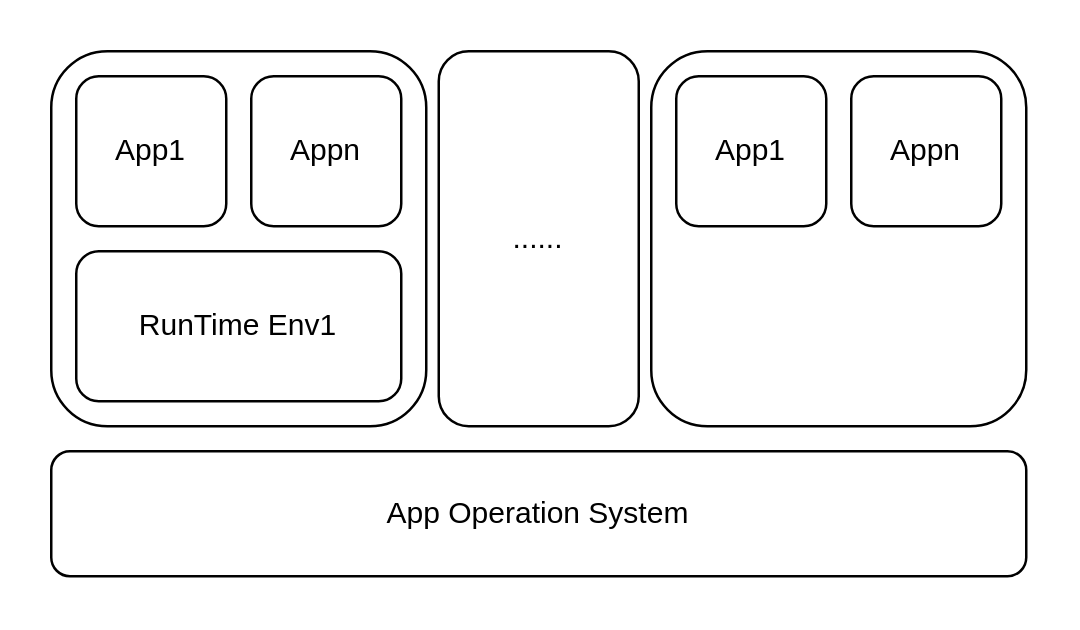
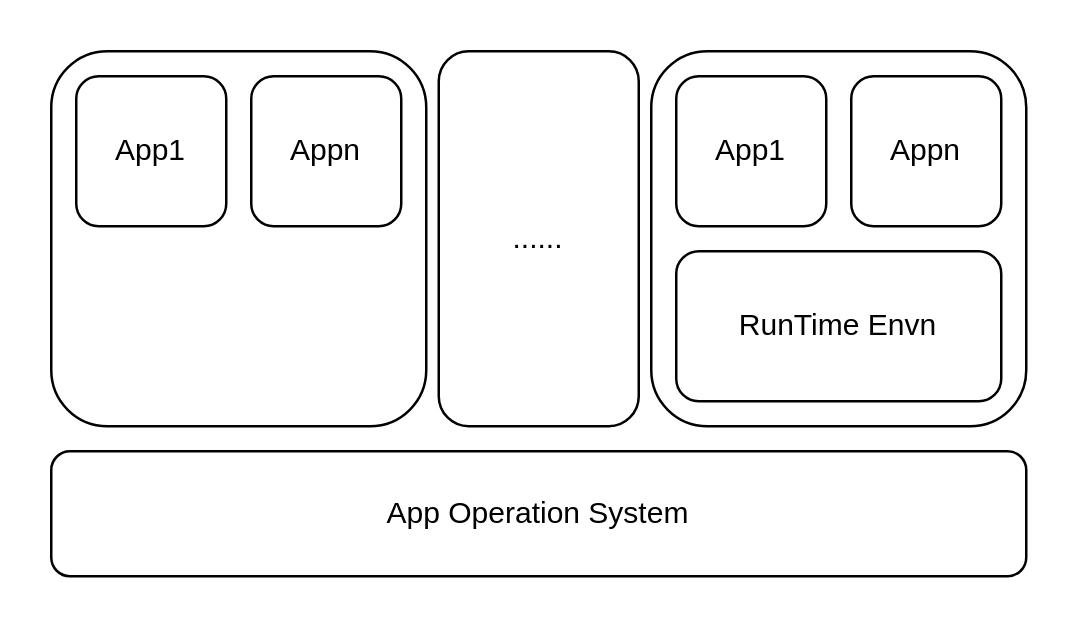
  <mxCell id="0" />
  <mxCell id="1" parent="0" />
  <mxCell id="2" value="App Operation System" style="rounded=1;whiteSpace=wrap;html=1;" vertex="1" parent="1"><mxGeometry x="20" y="180" width="390" height="50" as="geometry" /></mxCell>
  <mxCell id="3" value="" style="rounded=1;whiteSpace=wrap;html=1;" vertex="1" parent="1"><mxGeometry x="20" y="20" width="150" height="150" as="geometry" /></mxCell>
- <mxCell id="4" value="RunTime Env1" style="rounded=1;whiteSpace=wrap;html=1;" vertex="1" parent="1"><mxGeometry x="30" y="100" width="130" height="60" as="geometry" /></mxCell>
  <mxCell id="5" value="App1" style="rounded=1;whiteSpace=wrap;html=1;" vertex="1" parent="1"><mxGeometry x="30" y="30" width="60" height="60" as="geometry" /></mxCell>
  <mxCell id="6" value="Appn" style="rounded=1;whiteSpace=wrap;html=1;" vertex="1" parent="1"><mxGeometry x="100" y="30" width="60" height="60" as="geometry" /></mxCell>
  <mxCell id="7" value="" style="rounded=1;whiteSpace=wrap;html=1;" vertex="1" parent="1"><mxGeometry x="260" y="20" width="150" height="150" as="geometry" /></mxCell>
+ <mxCell id="8" value="RunTime Envn" style="rounded=1;whiteSpace=wrap;html=1;" vertex="1" parent="1"><mxGeometry x="270" y="100" width="130" height="60" as="geometry" /></mxCell>
  <mxCell id="9" value="App1" style="rounded=1;whiteSpace=wrap;html=1;" vertex="1" parent="1"><mxGeometry x="270" y="30" width="60" height="60" as="geometry" /></mxCell>
  <mxCell id="10" value="Appn" style="rounded=1;whiteSpace=wrap;html=1;" vertex="1" parent="1"><mxGeometry x="340" y="30" width="60" height="60" as="geometry" /></mxCell>
  <mxCell id="11" value="......" style="rounded=1;whiteSpace=wrap;html=1;" vertex="1" parent="1"><mxGeometry x="175" y="20" width="80" height="150" as="geometry" /></mxCell>
